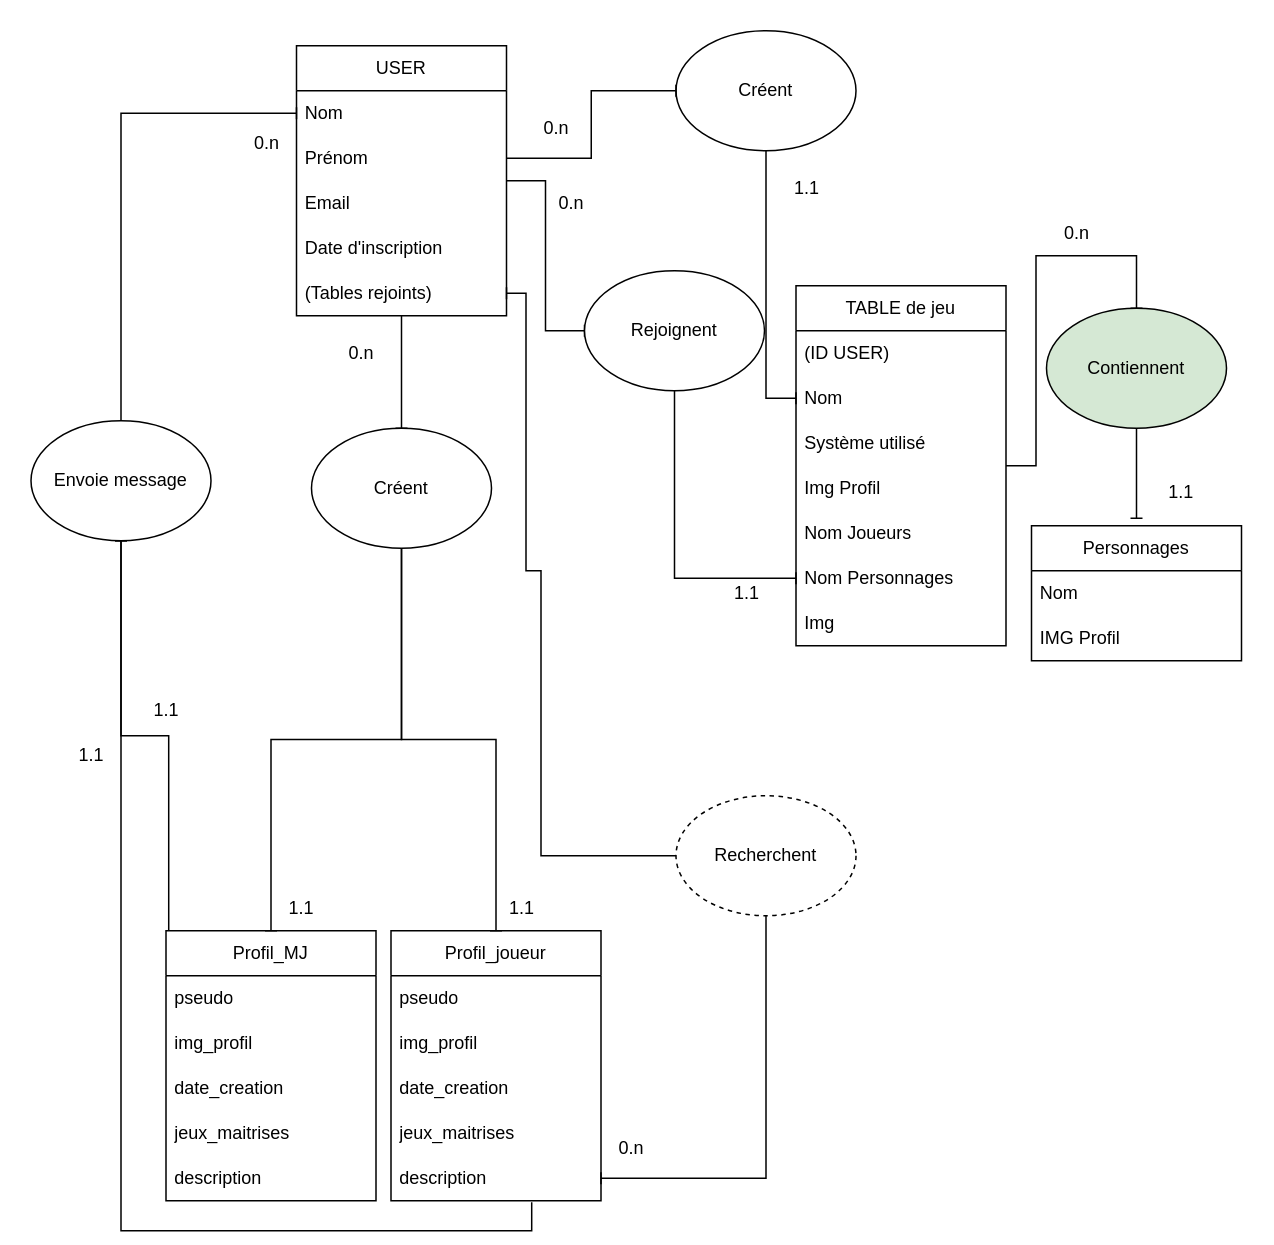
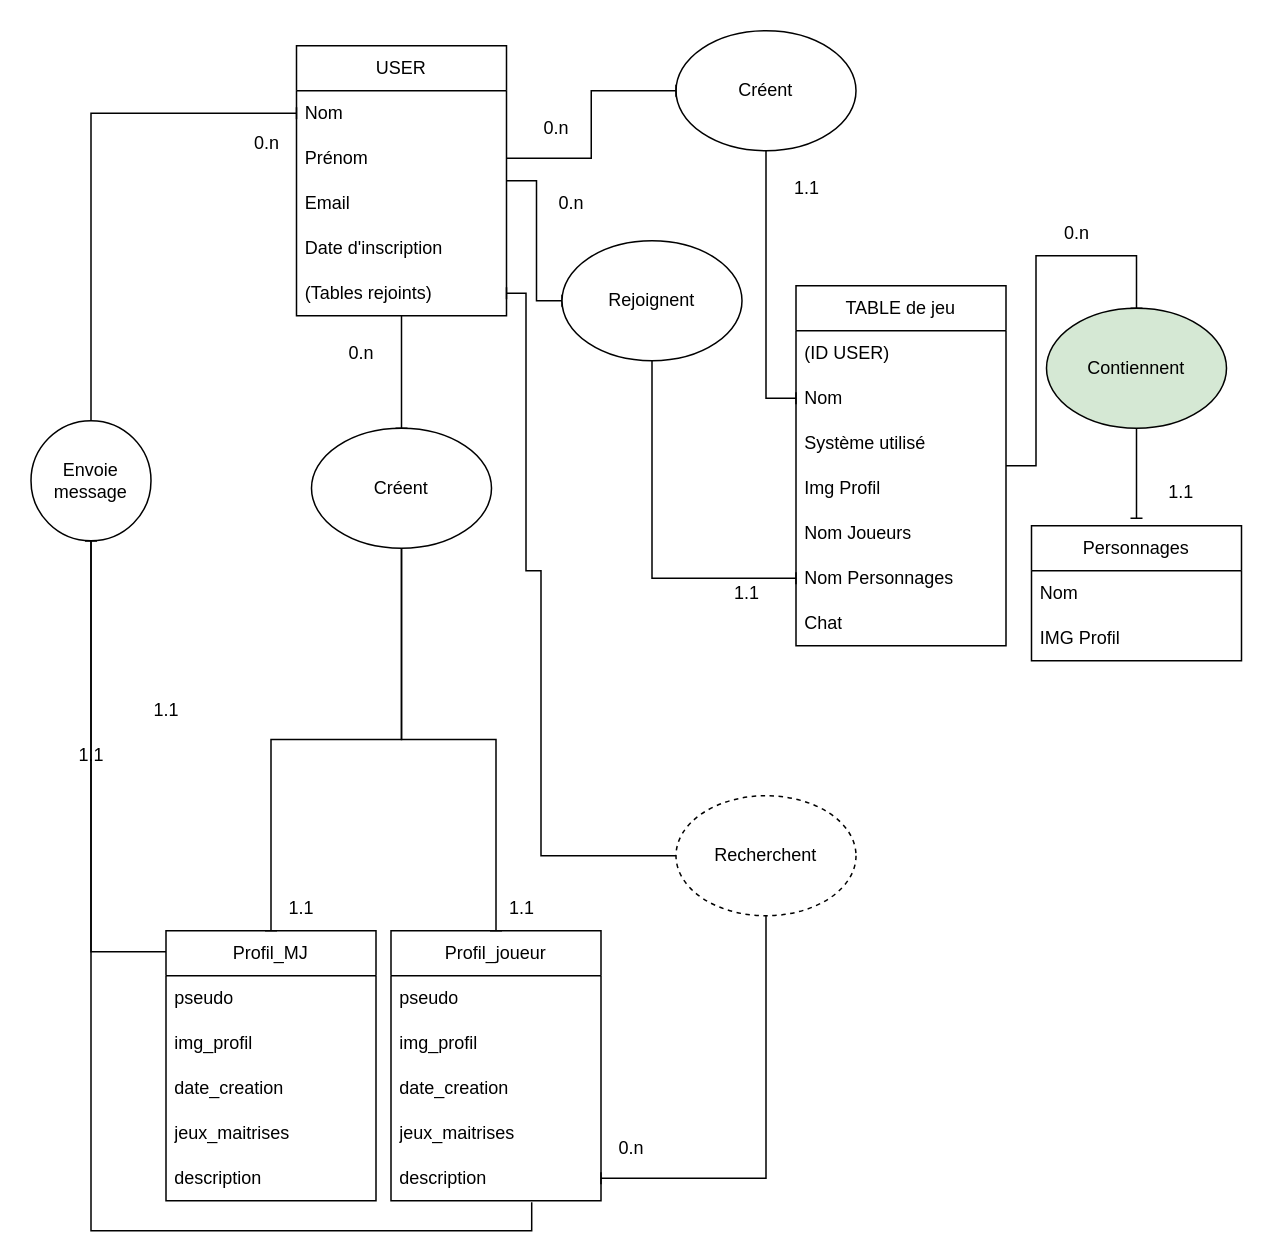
  <mxCell id="0" />
  <mxCell id="1" parent="0" />
  <mxCell id="2" value="" style="edgeStyle=orthogonalEdgeStyle;rounded=0;orthogonalLoop=1;jettySize=auto;html=1;endArrow=baseDash;endFill=0;" parent="1" source="4" target="27" edge="1"><mxGeometry relative="1" as="geometry" /></mxCell>
  <mxCell id="3" style="edgeStyle=orthogonalEdgeStyle;rounded=0;orthogonalLoop=1;jettySize=auto;html=1;endArrow=baseDash;endFill=0;" edge="1" parent="1" source="4" target="49"><mxGeometry relative="1" as="geometry" /></mxCell>
  <mxCell id="4" value="USER" style="swimlane;fontStyle=0;childLayout=stackLayout;horizontal=1;startSize=30;horizontalStack=0;resizeParent=1;resizeParentMax=0;resizeLast=0;collapsible=1;marginBottom=0;whiteSpace=wrap;html=1;" parent="1" vertex="1"><mxGeometry x="197" y="30" width="140" height="180" as="geometry" /></mxCell>
  <mxCell id="5" value="Nom&lt;br&gt;" style="text;strokeColor=none;fillColor=none;align=left;verticalAlign=middle;spacingLeft=4;spacingRight=4;overflow=hidden;points=[[0,0.5],[1,0.5]];portConstraint=eastwest;rotatable=0;whiteSpace=wrap;html=1;" parent="4" vertex="1"><mxGeometry y="30" width="140" height="30" as="geometry" /></mxCell>
  <mxCell id="6" value="Prénom" style="text;strokeColor=none;fillColor=none;align=left;verticalAlign=middle;spacingLeft=4;spacingRight=4;overflow=hidden;points=[[0,0.5],[1,0.5]];portConstraint=eastwest;rotatable=0;whiteSpace=wrap;html=1;" parent="4" vertex="1"><mxGeometry y="60" width="140" height="30" as="geometry" /></mxCell>
  <mxCell id="7" value="Email" style="text;strokeColor=none;fillColor=none;align=left;verticalAlign=middle;spacingLeft=4;spacingRight=4;overflow=hidden;points=[[0,0.5],[1,0.5]];portConstraint=eastwest;rotatable=0;whiteSpace=wrap;html=1;" parent="4" vertex="1"><mxGeometry y="90" width="140" height="30" as="geometry" /></mxCell>
  <mxCell id="8" value="Date d'inscription" style="text;strokeColor=none;fillColor=none;align=left;verticalAlign=middle;spacingLeft=4;spacingRight=4;overflow=hidden;points=[[0,0.5],[1,0.5]];portConstraint=eastwest;rotatable=0;whiteSpace=wrap;html=1;" parent="4" vertex="1"><mxGeometry y="120" width="140" height="30" as="geometry" /></mxCell>
  <mxCell id="9" value="(Tables rejoints)" style="text;strokeColor=none;fillColor=none;align=left;verticalAlign=middle;spacingLeft=4;spacingRight=4;overflow=hidden;points=[[0,0.5],[1,0.5]];portConstraint=eastwest;rotatable=0;whiteSpace=wrap;html=1;" parent="4" vertex="1"><mxGeometry y="150" width="140" height="30" as="geometry" /></mxCell>
  <mxCell id="10" style="edgeStyle=orthogonalEdgeStyle;rounded=0;orthogonalLoop=1;jettySize=auto;html=1;entryX=0.5;entryY=0;entryDx=0;entryDy=0;endArrow=baseDash;endFill=0;" parent="1" source="11" target="25" edge="1"><mxGeometry relative="1" as="geometry" /></mxCell>
  <mxCell id="11" value="TABLE de jeu" style="swimlane;fontStyle=0;childLayout=stackLayout;horizontal=1;startSize=30;horizontalStack=0;resizeParent=1;resizeParentMax=0;resizeLast=0;collapsible=1;marginBottom=0;whiteSpace=wrap;html=1;" parent="1" vertex="1"><mxGeometry x="530" y="190" width="140" height="240" as="geometry" /></mxCell>
  <mxCell id="12" value="(ID USER)" style="text;strokeColor=none;fillColor=none;align=left;verticalAlign=middle;spacingLeft=4;spacingRight=4;overflow=hidden;points=[[0,0.5],[1,0.5]];portConstraint=eastwest;rotatable=0;whiteSpace=wrap;html=1;" parent="11" vertex="1"><mxGeometry y="30" width="140" height="30" as="geometry" /></mxCell>
  <mxCell id="13" value="Nom" style="text;strokeColor=none;fillColor=none;align=left;verticalAlign=middle;spacingLeft=4;spacingRight=4;overflow=hidden;points=[[0,0.5],[1,0.5]];portConstraint=eastwest;rotatable=0;whiteSpace=wrap;html=1;" parent="11" vertex="1"><mxGeometry y="60" width="140" height="30" as="geometry" /></mxCell>
  <mxCell id="14" value="Système utilisé" style="text;strokeColor=none;fillColor=none;align=left;verticalAlign=middle;spacingLeft=4;spacingRight=4;overflow=hidden;points=[[0,0.5],[1,0.5]];portConstraint=eastwest;rotatable=0;whiteSpace=wrap;html=1;" parent="11" vertex="1"><mxGeometry y="90" width="140" height="30" as="geometry" /></mxCell>
  <mxCell id="15" value="Img Profil" style="text;strokeColor=none;fillColor=none;align=left;verticalAlign=middle;spacingLeft=4;spacingRight=4;overflow=hidden;points=[[0,0.5],[1,0.5]];portConstraint=eastwest;rotatable=0;whiteSpace=wrap;html=1;" parent="11" vertex="1"><mxGeometry y="120" width="140" height="30" as="geometry" /></mxCell>
  <mxCell id="16" value="Nom Joueurs" style="text;strokeColor=none;fillColor=none;align=left;verticalAlign=middle;spacingLeft=4;spacingRight=4;overflow=hidden;points=[[0,0.5],[1,0.5]];portConstraint=eastwest;rotatable=0;whiteSpace=wrap;html=1;" parent="11" vertex="1"><mxGeometry y="150" width="140" height="30" as="geometry" /></mxCell>
  <mxCell id="17" value="Nom Personnages" style="text;strokeColor=none;fillColor=none;align=left;verticalAlign=middle;spacingLeft=4;spacingRight=4;overflow=hidden;points=[[0,0.5],[1,0.5]];portConstraint=eastwest;rotatable=0;whiteSpace=wrap;html=1;" parent="11" vertex="1"><mxGeometry y="180" width="140" height="30" as="geometry" /></mxCell>
- <mxCell id="18" value="Img" style="text;strokeColor=none;fillColor=none;align=left;verticalAlign=middle;spacingLeft=4;spacingRight=4;overflow=hidden;points=[[0,0.5],[1,0.5]];portConstraint=eastwest;rotatable=0;whiteSpace=wrap;html=1;" parent="11" vertex="1"><mxGeometry y="210" width="140" height="30" as="geometry" /></mxCell>
+ <mxCell id="18" value="Chat" style="text;strokeColor=none;fillColor=none;align=left;verticalAlign=middle;spacingLeft=4;spacingRight=4;overflow=hidden;points=[[0,0.5],[1,0.5]];portConstraint=eastwest;rotatable=0;whiteSpace=wrap;html=1;" parent="11" vertex="1"><mxGeometry y="210" width="140" height="30" as="geometry" /></mxCell>
  <mxCell id="19" value="Personnages" style="swimlane;fontStyle=0;childLayout=stackLayout;horizontal=1;startSize=30;horizontalStack=0;resizeParent=1;resizeParentMax=0;resizeLast=0;collapsible=1;marginBottom=0;whiteSpace=wrap;html=1;" parent="1" vertex="1"><mxGeometry x="687" y="350" width="140" height="90" as="geometry" /></mxCell>
  <mxCell id="20" value="Nom" style="text;strokeColor=none;fillColor=none;align=left;verticalAlign=middle;spacingLeft=4;spacingRight=4;overflow=hidden;points=[[0,0.5],[1,0.5]];portConstraint=eastwest;rotatable=0;whiteSpace=wrap;html=1;" parent="19" vertex="1"><mxGeometry y="30" width="140" height="30" as="geometry" /></mxCell>
  <mxCell id="21" value="IMG Profil" style="text;strokeColor=none;fillColor=none;align=left;verticalAlign=middle;spacingLeft=4;spacingRight=4;overflow=hidden;points=[[0,0.5],[1,0.5]];portConstraint=eastwest;rotatable=0;whiteSpace=wrap;html=1;" parent="19" vertex="1"><mxGeometry y="60" width="140" height="30" as="geometry" /></mxCell>
  <mxCell id="22" value="" style="edgeStyle=orthogonalEdgeStyle;rounded=0;orthogonalLoop=1;jettySize=auto;html=1;endArrow=baseDash;endFill=0;" parent="1" source="23" target="13" edge="1"><mxGeometry relative="1" as="geometry" /></mxCell>
  <mxCell id="23" value="Créent" style="ellipse;whiteSpace=wrap;html=1;" parent="1" vertex="1"><mxGeometry x="450" width="120" height="80" as="geometry" y="20" /></mxCell>
  <mxCell id="24" style="edgeStyle=orthogonalEdgeStyle;rounded=0;orthogonalLoop=1;jettySize=auto;html=1;endArrow=baseDash;endFill=0;" parent="1" source="25" edge="1"><mxGeometry relative="1" as="geometry"><mxPoint x="757" y="345" as="targetPoint" /></mxGeometry></mxCell>
  <mxCell id="25" value="Contiennent" style="ellipse;whiteSpace=wrap;html=1;fillColor=#d5e8d4;" parent="1" vertex="1"><mxGeometry x="697" y="205" width="120" height="80" as="geometry" /></mxCell>
  <mxCell id="26" value="" style="edgeStyle=orthogonalEdgeStyle;rounded=0;orthogonalLoop=1;jettySize=auto;html=1;endArrow=baseDash;endFill=0;" parent="1" source="27" target="17" edge="1"><mxGeometry relative="1" as="geometry" /></mxCell>
- <mxCell id="27" value="Rejoignent" style="ellipse;whiteSpace=wrap;html=1;" parent="1" vertex="1"><mxGeometry x="389" y="180" width="120" height="80" as="geometry" /></mxCell>
+ <mxCell id="27" value="Rejoignent" style="ellipse;whiteSpace=wrap;html=1;" parent="1" vertex="1"><mxGeometry x="374" y="160" width="120" height="80" as="geometry" /></mxCell>
  <mxCell id="28" value="0.n" style="text;html=1;align=center;verticalAlign=middle;resizable=0;points=[];autosize=1;strokeColor=none;fillColor=none;" parent="1" vertex="1"><mxGeometry x="360" y="120" width="40" height="30" as="geometry" /></mxCell>
  <mxCell id="29" value="0.n" style="text;html=1;align=center;verticalAlign=middle;resizable=0;points=[];autosize=1;strokeColor=none;fillColor=none;" parent="1" vertex="1"><mxGeometry x="350" y="70" width="40" height="30" as="geometry" /></mxCell>
  <mxCell id="30" value="1.1" style="text;html=1;align=center;verticalAlign=middle;resizable=0;points=[];autosize=1;strokeColor=none;fillColor=none;" parent="1" vertex="1"><mxGeometry x="517" y="110" width="40" height="30" as="geometry" /></mxCell>
  <mxCell id="31" value="1.1" style="text;html=1;align=center;verticalAlign=middle;resizable=0;points=[];autosize=1;strokeColor=none;fillColor=none;" parent="1" vertex="1"><mxGeometry x="477" y="380" width="40" height="30" as="geometry" /></mxCell>
  <mxCell id="32" value="1.1" style="text;html=1;strokeColor=none;fillColor=none;align=center;verticalAlign=middle;whiteSpace=wrap;rounded=0;" parent="1" vertex="1"><mxGeometry x="757" y="312.5" width="60" height="30" as="geometry" /></mxCell>
  <mxCell id="33" style="edgeStyle=orthogonalEdgeStyle;rounded=0;orthogonalLoop=1;jettySize=auto;html=1;entryX=0.5;entryY=1;entryDx=0;entryDy=0;exitX=0.013;exitY=0.078;exitDx=0;exitDy=0;exitPerimeter=0;endArrow=baseDash;endFill=0;" edge="1" parent="1" source="34" target="60"><mxGeometry relative="1" as="geometry" /></mxCell>
  <mxCell id="34" value="Profil_MJ" style="swimlane;fontStyle=0;childLayout=stackLayout;horizontal=1;startSize=30;horizontalStack=0;resizeParent=1;resizeParentMax=0;resizeLast=0;collapsible=1;marginBottom=0;whiteSpace=wrap;html=1;" parent="1" vertex="1"><mxGeometry x="110" y="620" width="140" height="180" as="geometry" /></mxCell>
  <mxCell id="35" value="pseudo" style="text;strokeColor=none;fillColor=none;align=left;verticalAlign=middle;spacingLeft=4;spacingRight=4;overflow=hidden;points=[[0,0.5],[1,0.5]];portConstraint=eastwest;rotatable=0;whiteSpace=wrap;html=1;" parent="34" vertex="1"><mxGeometry y="30" width="140" height="30" as="geometry" /></mxCell>
  <mxCell id="36" value="img_profil" style="text;strokeColor=none;fillColor=none;align=left;verticalAlign=middle;spacingLeft=4;spacingRight=4;overflow=hidden;points=[[0,0.5],[1,0.5]];portConstraint=eastwest;rotatable=0;whiteSpace=wrap;html=1;" parent="34" vertex="1"><mxGeometry y="60" width="140" height="30" as="geometry" /></mxCell>
  <mxCell id="37" value="date_creation" style="text;strokeColor=none;fillColor=none;align=left;verticalAlign=middle;spacingLeft=4;spacingRight=4;overflow=hidden;points=[[0,0.5],[1,0.5]];portConstraint=eastwest;rotatable=0;whiteSpace=wrap;html=1;" parent="34" vertex="1"><mxGeometry y="90" width="140" height="30" as="geometry" /></mxCell>
  <mxCell id="38" value="jeux_maitrises" style="text;strokeColor=none;fillColor=none;align=left;verticalAlign=middle;spacingLeft=4;spacingRight=4;overflow=hidden;points=[[0,0.5],[1,0.5]];portConstraint=eastwest;rotatable=0;whiteSpace=wrap;html=1;" parent="34" vertex="1"><mxGeometry y="120" width="140" height="30" as="geometry" /></mxCell>
  <mxCell id="39" value="description" style="text;strokeColor=none;fillColor=none;align=left;verticalAlign=middle;spacingLeft=4;spacingRight=4;overflow=hidden;points=[[0,0.5],[1,0.5]];portConstraint=eastwest;rotatable=0;whiteSpace=wrap;html=1;" parent="34" vertex="1"><mxGeometry y="150" width="140" height="30" as="geometry" /></mxCell>
  <mxCell id="40" style="edgeStyle=orthogonalEdgeStyle;rounded=0;orthogonalLoop=1;jettySize=auto;html=1;entryX=0.5;entryY=1;entryDx=0;entryDy=0;exitX=0.67;exitY=1.033;exitDx=0;exitDy=0;exitPerimeter=0;endArrow=baseDash;endFill=0;" edge="1" parent="1" source="46" target="60"><mxGeometry relative="1" as="geometry" /></mxCell>
  <mxCell id="41" value="Profil_joueur" style="swimlane;fontStyle=0;childLayout=stackLayout;horizontal=1;startSize=30;horizontalStack=0;resizeParent=1;resizeParentMax=0;resizeLast=0;collapsible=1;marginBottom=0;whiteSpace=wrap;html=1;" parent="1" vertex="1"><mxGeometry x="260" y="620" width="140" height="180" as="geometry" /></mxCell>
  <mxCell id="42" value="pseudo" style="text;strokeColor=none;fillColor=none;align=left;verticalAlign=middle;spacingLeft=4;spacingRight=4;overflow=hidden;points=[[0,0.5],[1,0.5]];portConstraint=eastwest;rotatable=0;whiteSpace=wrap;html=1;" parent="41" vertex="1"><mxGeometry y="30" width="140" height="30" as="geometry" /></mxCell>
  <mxCell id="43" value="img_profil" style="text;strokeColor=none;fillColor=none;align=left;verticalAlign=middle;spacingLeft=4;spacingRight=4;overflow=hidden;points=[[0,0.5],[1,0.5]];portConstraint=eastwest;rotatable=0;whiteSpace=wrap;html=1;" parent="41" vertex="1"><mxGeometry y="60" width="140" height="30" as="geometry" /></mxCell>
  <mxCell id="44" value="date_creation" style="text;strokeColor=none;fillColor=none;align=left;verticalAlign=middle;spacingLeft=4;spacingRight=4;overflow=hidden;points=[[0,0.5],[1,0.5]];portConstraint=eastwest;rotatable=0;whiteSpace=wrap;html=1;" parent="41" vertex="1"><mxGeometry y="90" width="140" height="30" as="geometry" /></mxCell>
  <mxCell id="45" value="jeux_maitrises" style="text;strokeColor=none;fillColor=none;align=left;verticalAlign=middle;spacingLeft=4;spacingRight=4;overflow=hidden;points=[[0,0.5],[1,0.5]];portConstraint=eastwest;rotatable=0;whiteSpace=wrap;html=1;" parent="41" vertex="1"><mxGeometry y="120" width="140" height="30" as="geometry" /></mxCell>
  <mxCell id="46" value="description" style="text;strokeColor=none;fillColor=none;align=left;verticalAlign=middle;spacingLeft=4;spacingRight=4;overflow=hidden;points=[[0,0.5],[1,0.5]];portConstraint=eastwest;rotatable=0;whiteSpace=wrap;html=1;" parent="41" vertex="1"><mxGeometry y="150" width="140" height="30" as="geometry" /></mxCell>
  <mxCell id="47" style="edgeStyle=orthogonalEdgeStyle;rounded=0;orthogonalLoop=1;jettySize=auto;html=1;endArrow=baseDash;endFill=0;" edge="1" parent="1" source="49" target="41"><mxGeometry relative="1" as="geometry" /></mxCell>
  <mxCell id="48" style="edgeStyle=orthogonalEdgeStyle;rounded=0;orthogonalLoop=1;jettySize=auto;html=1;entryX=0.5;entryY=0;entryDx=0;entryDy=0;endArrow=baseDash;endFill=0;" edge="1" parent="1" source="49" target="34"><mxGeometry relative="1" as="geometry" /></mxCell>
  <mxCell id="49" value="Créent" style="ellipse;whiteSpace=wrap;html=1;" parent="1" vertex="1"><mxGeometry x="207" y="285" width="120" height="80" as="geometry" /></mxCell>
  <mxCell id="50" value="1.1" style="text;html=1;align=center;verticalAlign=middle;resizable=0;points=[];autosize=1;strokeColor=none;fillColor=none;" parent="1" vertex="1"><mxGeometry x="180" y="590" width="40" height="30" as="geometry" /></mxCell>
  <mxCell id="51" value="0.n" style="text;html=1;align=center;verticalAlign=middle;resizable=0;points=[];autosize=1;strokeColor=none;fillColor=none;" parent="1" vertex="1"><mxGeometry x="220" y="220" width="40" height="30" as="geometry" /></mxCell>
  <mxCell id="52" style="edgeStyle=orthogonalEdgeStyle;rounded=0;orthogonalLoop=1;jettySize=auto;html=1;endArrow=baseDash;endFill=0;" parent="1" source="54" target="9" edge="1"><mxGeometry relative="1" as="geometry"><Array as="points"><mxPoint x="360" y="570" /><mxPoint x="360" y="380" /><mxPoint x="350" y="380" /><mxPoint x="350" y="195" /></Array></mxGeometry></mxCell>
  <mxCell id="53" style="edgeStyle=orthogonalEdgeStyle;rounded=0;orthogonalLoop=1;jettySize=auto;html=1;endArrow=baseDash;endFill=0;" edge="1" parent="1" source="54" target="46"><mxGeometry relative="1" as="geometry" /></mxCell>
  <mxCell id="54" value="Recherchent" style="ellipse;whiteSpace=wrap;html=1;dashed=1;" parent="1" vertex="1"><mxGeometry x="450" y="530" width="120" height="80" as="geometry" /></mxCell>
  <mxCell id="55" value="0.n" style="text;html=1;align=center;verticalAlign=middle;resizable=0;points=[];autosize=1;strokeColor=none;fillColor=none;" parent="1" vertex="1"><mxGeometry x="400" y="750" width="40" height="30" as="geometry" /></mxCell>
  <mxCell id="56" value="1.1" style="text;html=1;align=center;verticalAlign=middle;resizable=0;points=[];autosize=1;strokeColor=none;fillColor=none;" parent="1" vertex="1"><mxGeometry x="327" y="590" width="40" height="30" as="geometry" /></mxCell>
  <mxCell id="57" value="0.n" style="text;html=1;align=center;verticalAlign=middle;resizable=0;points=[];autosize=1;strokeColor=none;fillColor=none;" parent="1" vertex="1"><mxGeometry x="697" y="140" width="40" height="30" as="geometry" /></mxCell>
  <mxCell id="58" style="edgeStyle=orthogonalEdgeStyle;rounded=0;orthogonalLoop=1;jettySize=auto;html=1;endArrow=baseDash;endFill=0;" edge="1" parent="1" source="6" target="23"><mxGeometry relative="1" as="geometry" /></mxCell>
  <mxCell id="59" style="edgeStyle=orthogonalEdgeStyle;rounded=0;orthogonalLoop=1;jettySize=auto;html=1;entryX=0;entryY=0.5;entryDx=0;entryDy=0;endArrow=baseDash;endFill=0;" edge="1" parent="1" source="60" target="5"><mxGeometry relative="1" as="geometry" /></mxCell>
- <mxCell id="60" value="Envoie message" style="ellipse;whiteSpace=wrap;html=1;" vertex="1" parent="1"><mxGeometry x="20" y="280" width="120" height="80" as="geometry" /></mxCell>
+ <mxCell id="60" value="Envoie message" style="ellipse;whiteSpace=wrap;html=1;" vertex="1" parent="1"><mxGeometry x="20" y="280" width="80" height="80" as="geometry" /></mxCell>
  <mxCell id="61" value="0.n" style="text;html=1;align=center;verticalAlign=middle;resizable=0;points=[];autosize=1;strokeColor=none;fillColor=none;" vertex="1" parent="1"><mxGeometry x="157" y="80" width="40" height="30" as="geometry" /></mxCell>
  <mxCell id="62" value="1.1" style="text;html=1;align=center;verticalAlign=middle;resizable=0;points=[];autosize=1;strokeColor=none;fillColor=none;" vertex="1" parent="1"><mxGeometry x="90" y="458" width="40" height="30" as="geometry" /></mxCell>
  <mxCell id="63" value="1.1" style="text;html=1;align=center;verticalAlign=middle;resizable=0;points=[];autosize=1;strokeColor=none;fillColor=none;" vertex="1" parent="1"><mxGeometry x="40" y="488" width="40" height="30" as="geometry" /></mxCell>
